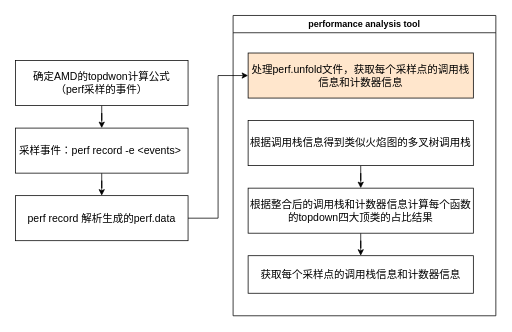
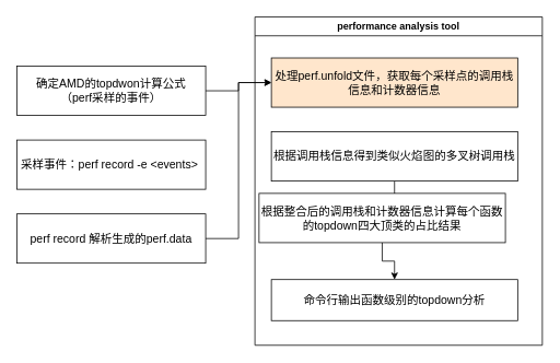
  <mxCell id="0" />
  <mxCell id="1" parent="0" />
  <mxCell id="2" value="performance analysis tool" style="swimlane;whiteSpace=wrap;html=1;" vertex="1" parent="1"><mxGeometry x="310" y="20" width="350" height="400" as="geometry" /></mxCell>
  <mxCell id="3" value="&lt;span style=&quot;font-size: 14px;&quot;&gt;处理perf.unfold文件，获取每个采样点的调用栈信息和计数器信息&lt;/span&gt;" style="rounded=0;whiteSpace=wrap;html=1;fillColor=#ffe6cc;" vertex="1" parent="2"><mxGeometry x="20" y="50" width="300" height="60" as="geometry" /></mxCell>
  <mxCell id="4" value="" style="edgeStyle=orthogonalEdgeStyle;rounded=0;orthogonalLoop=1;jettySize=auto;html=1;" edge="1" parent="2" source="5" target="7"><mxGeometry relative="1" as="geometry" /></mxCell>
  <mxCell id="5" value="&lt;span style=&quot;font-size: 14px;&quot;&gt;根据调用栈信息得到类似火焰图的多叉树调用栈&lt;/span&gt;" style="rounded=0;whiteSpace=wrap;html=1;" vertex="1" parent="2"><mxGeometry x="20" y="140" width="300" height="60" as="geometry" /></mxCell>
  <mxCell id="6" value="" style="edgeStyle=orthogonalEdgeStyle;rounded=0;orthogonalLoop=1;jettySize=auto;html=1;" edge="1" parent="2" source="7" target="8"><mxGeometry relative="1" as="geometry" /></mxCell>
- <mxCell id="7" value="&lt;span style=&quot;font-size: 14px;&quot;&gt;根据整合后的调用栈和计数器信息计算每个函数的topdown四大顶类的占比结果&lt;/span&gt;" style="rounded=0;whiteSpace=wrap;html=1;" vertex="1" parent="2"><mxGeometry x="20" y="230" width="300" height="60" as="geometry" /></mxCell>
- <mxCell id="8" value="&lt;span style=&quot;font-size: 14px;&quot;&gt;获取每个采样点的调用栈信息和计数器信息&lt;/span&gt;" style="rounded=0;whiteSpace=wrap;html=1;" vertex="1" parent="2"><mxGeometry x="20" y="320" width="300" height="50" as="geometry" /></mxCell>
- <mxCell id="9" value="" style="edgeStyle=orthogonalEdgeStyle;rounded=0;orthogonalLoop=1;jettySize=auto;html=1;" edge="1" parent="1" source="10" target="12"><mxGeometry relative="1" as="geometry" /></mxCell>
+ <mxCell id="7" value="&lt;span style=&quot;font-size: 14px;&quot;&gt;根据整合后的调用栈和计数器信息计算每个函数的topdown四大顶类的占比结果&lt;/span&gt;" style="rounded=0;whiteSpace=wrap;html=1;" vertex="1" parent="2"><mxGeometry x="5" y="215" width="300" height="60" as="geometry" /></mxCell>
+ <mxCell id="8" value="&lt;span style=&quot;font-size: 14px;&quot;&gt;命令行输出函数级别的topdown分析&lt;/span&gt;" style="rounded=0;whiteSpace=wrap;html=1;" vertex="1" parent="2"><mxGeometry x="20" y="320" width="300" height="50" as="geometry" /></mxCell>
  <mxCell id="10" value="&lt;font style=&quot;font-size: 14px;&quot;&gt;采样事件：perf record -e &amp;lt;events&amp;gt;&lt;span class=&quot;eusoft-eudic-chrome-extension-translate-content&quot;&gt;&lt;span class=&quot;eusoft-eudic-chrome-extension-translate-white-space ng-star-inserted&quot;&gt;&amp;nbsp;&lt;/span&gt;&lt;/span&gt;&lt;/font&gt;" style="rounded=0;whiteSpace=wrap;html=1;" vertex="1" parent="1"><mxGeometry x="20" y="170" width="230" height="60" as="geometry" /></mxCell>
  <mxCell id="11" value="" style="edgeStyle=orthogonalEdgeStyle;rounded=0;orthogonalLoop=1;jettySize=auto;html=1;" edge="1" parent="1" source="12" target="3"><mxGeometry relative="1" as="geometry"><Array as="points"><mxPoint x="290" y="290" /><mxPoint x="290" y="100" /></Array></mxGeometry></mxCell>
  <mxCell id="12" value="&lt;font style=&quot;font-size: 14px;&quot;&gt;perf record 解析生成的perf.data&lt;/font&gt;" style="rounded=0;whiteSpace=wrap;html=1;" vertex="1" parent="1"><mxGeometry x="20" y="260" width="230" height="60" as="geometry" /></mxCell>
- <mxCell id="13" value="" style="edgeStyle=orthogonalEdgeStyle;rounded=0;orthogonalLoop=1;jettySize=auto;html=1;" edge="1" parent="1" source="14" target="10"><mxGeometry relative="1" as="geometry" /></mxCell>
+ <mxCell id="13" value="" style="edgeStyle=orthogonalEdgeStyle;rounded=0;orthogonalLoop=1;jettySize=auto;html=1;" edge="1" parent="1" source="14" target="3"><mxGeometry relative="1" as="geometry" /></mxCell>
  <mxCell id="14" value="&lt;span style=&quot;font-size: 14px;&quot;&gt;确定AMD的topdwon计算公式&lt;/span&gt;&lt;div&gt;&lt;span style=&quot;font-size: 14px;&quot;&gt;（perf采样的事件）&lt;/span&gt;&lt;span class=&quot;eusoft-eudic-chrome-extension-translate-content&quot;&gt;&lt;/span&gt;&lt;/div&gt;" style="rounded=0;whiteSpace=wrap;html=1;" vertex="1" parent="1"><mxGeometry x="20" y="80" width="230" height="60" as="geometry" /></mxCell>
